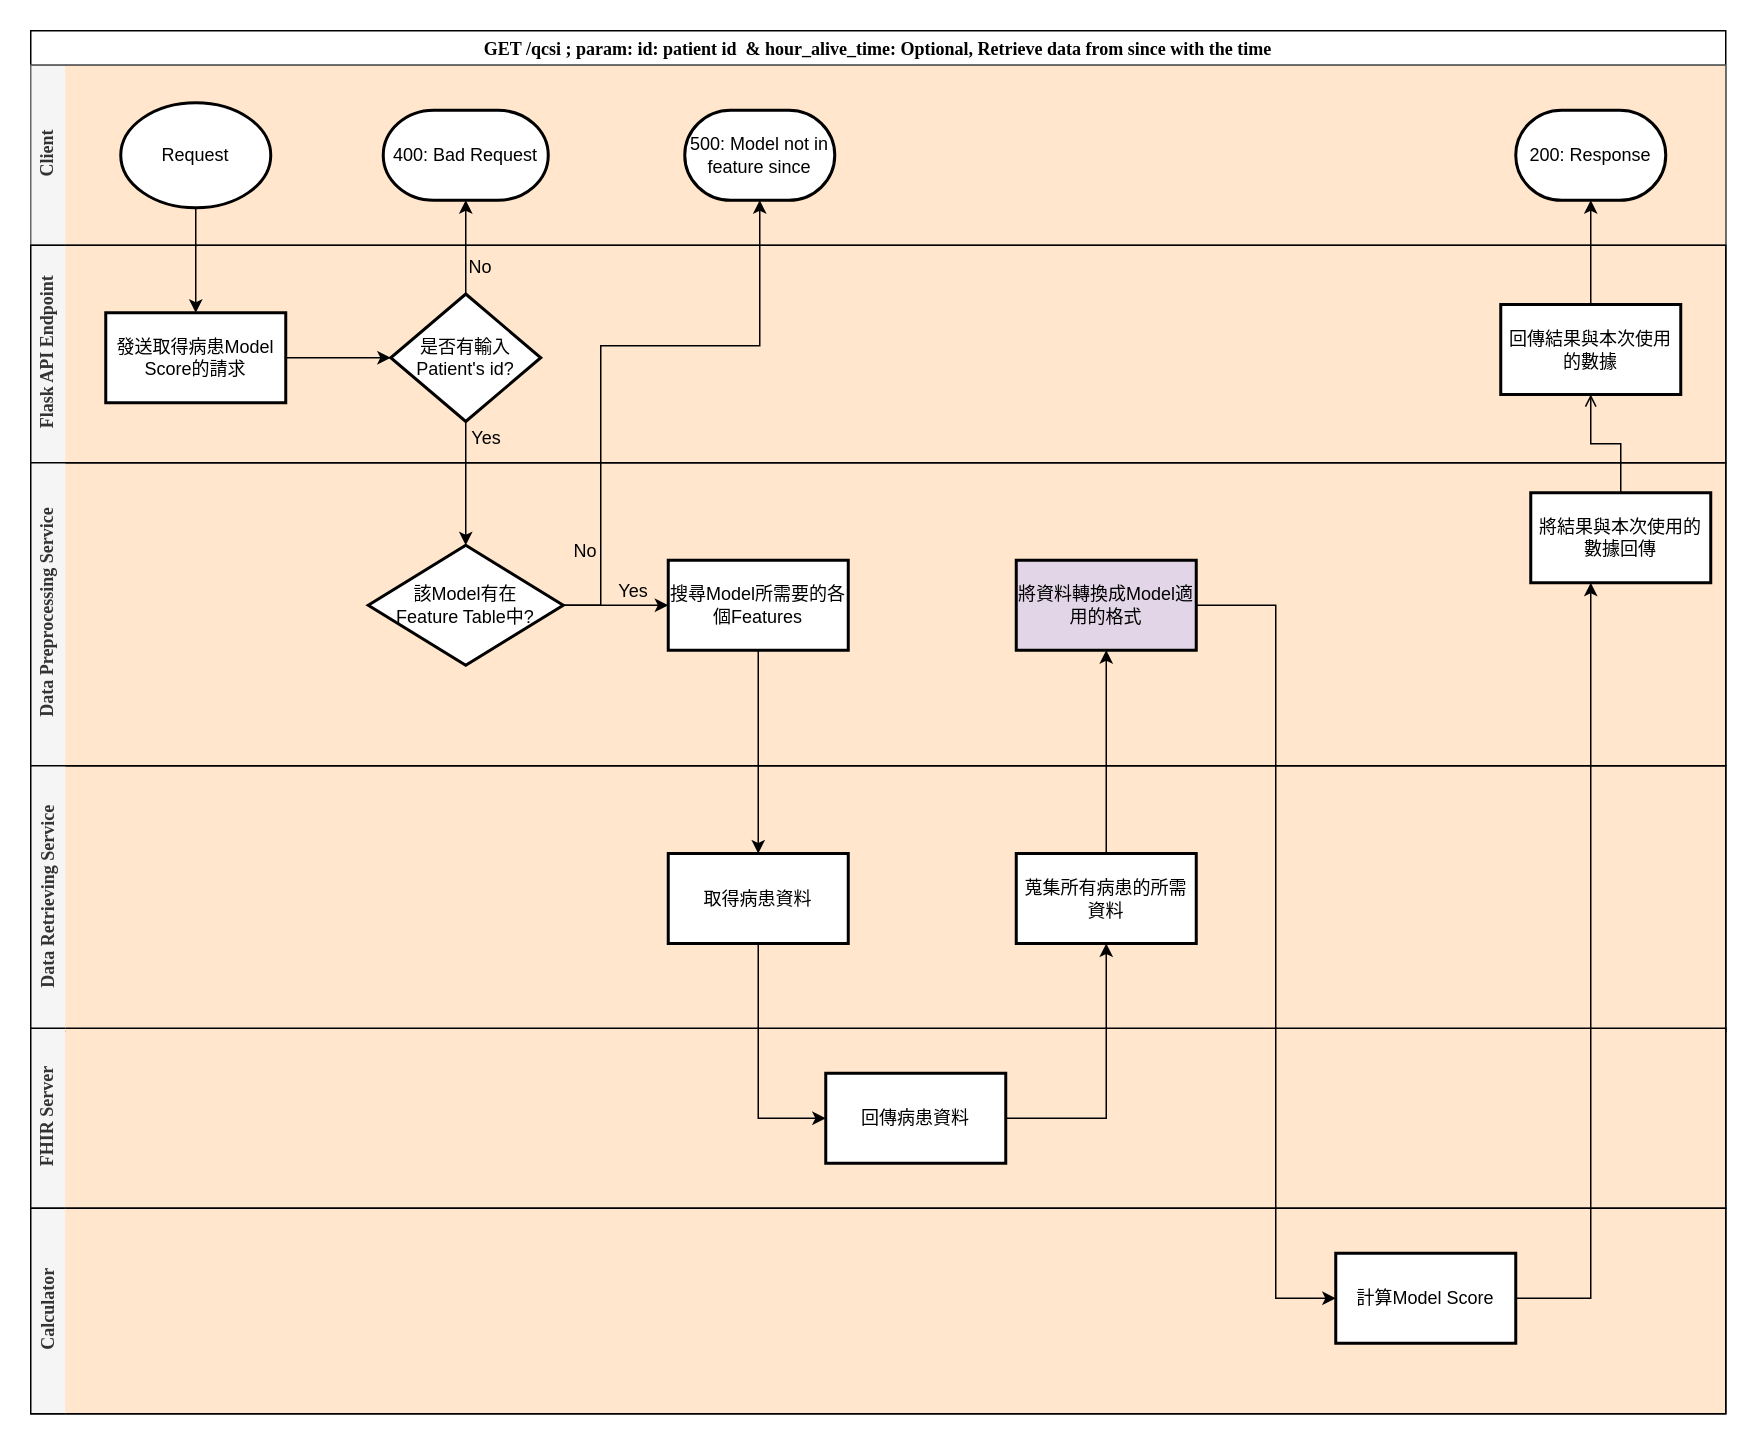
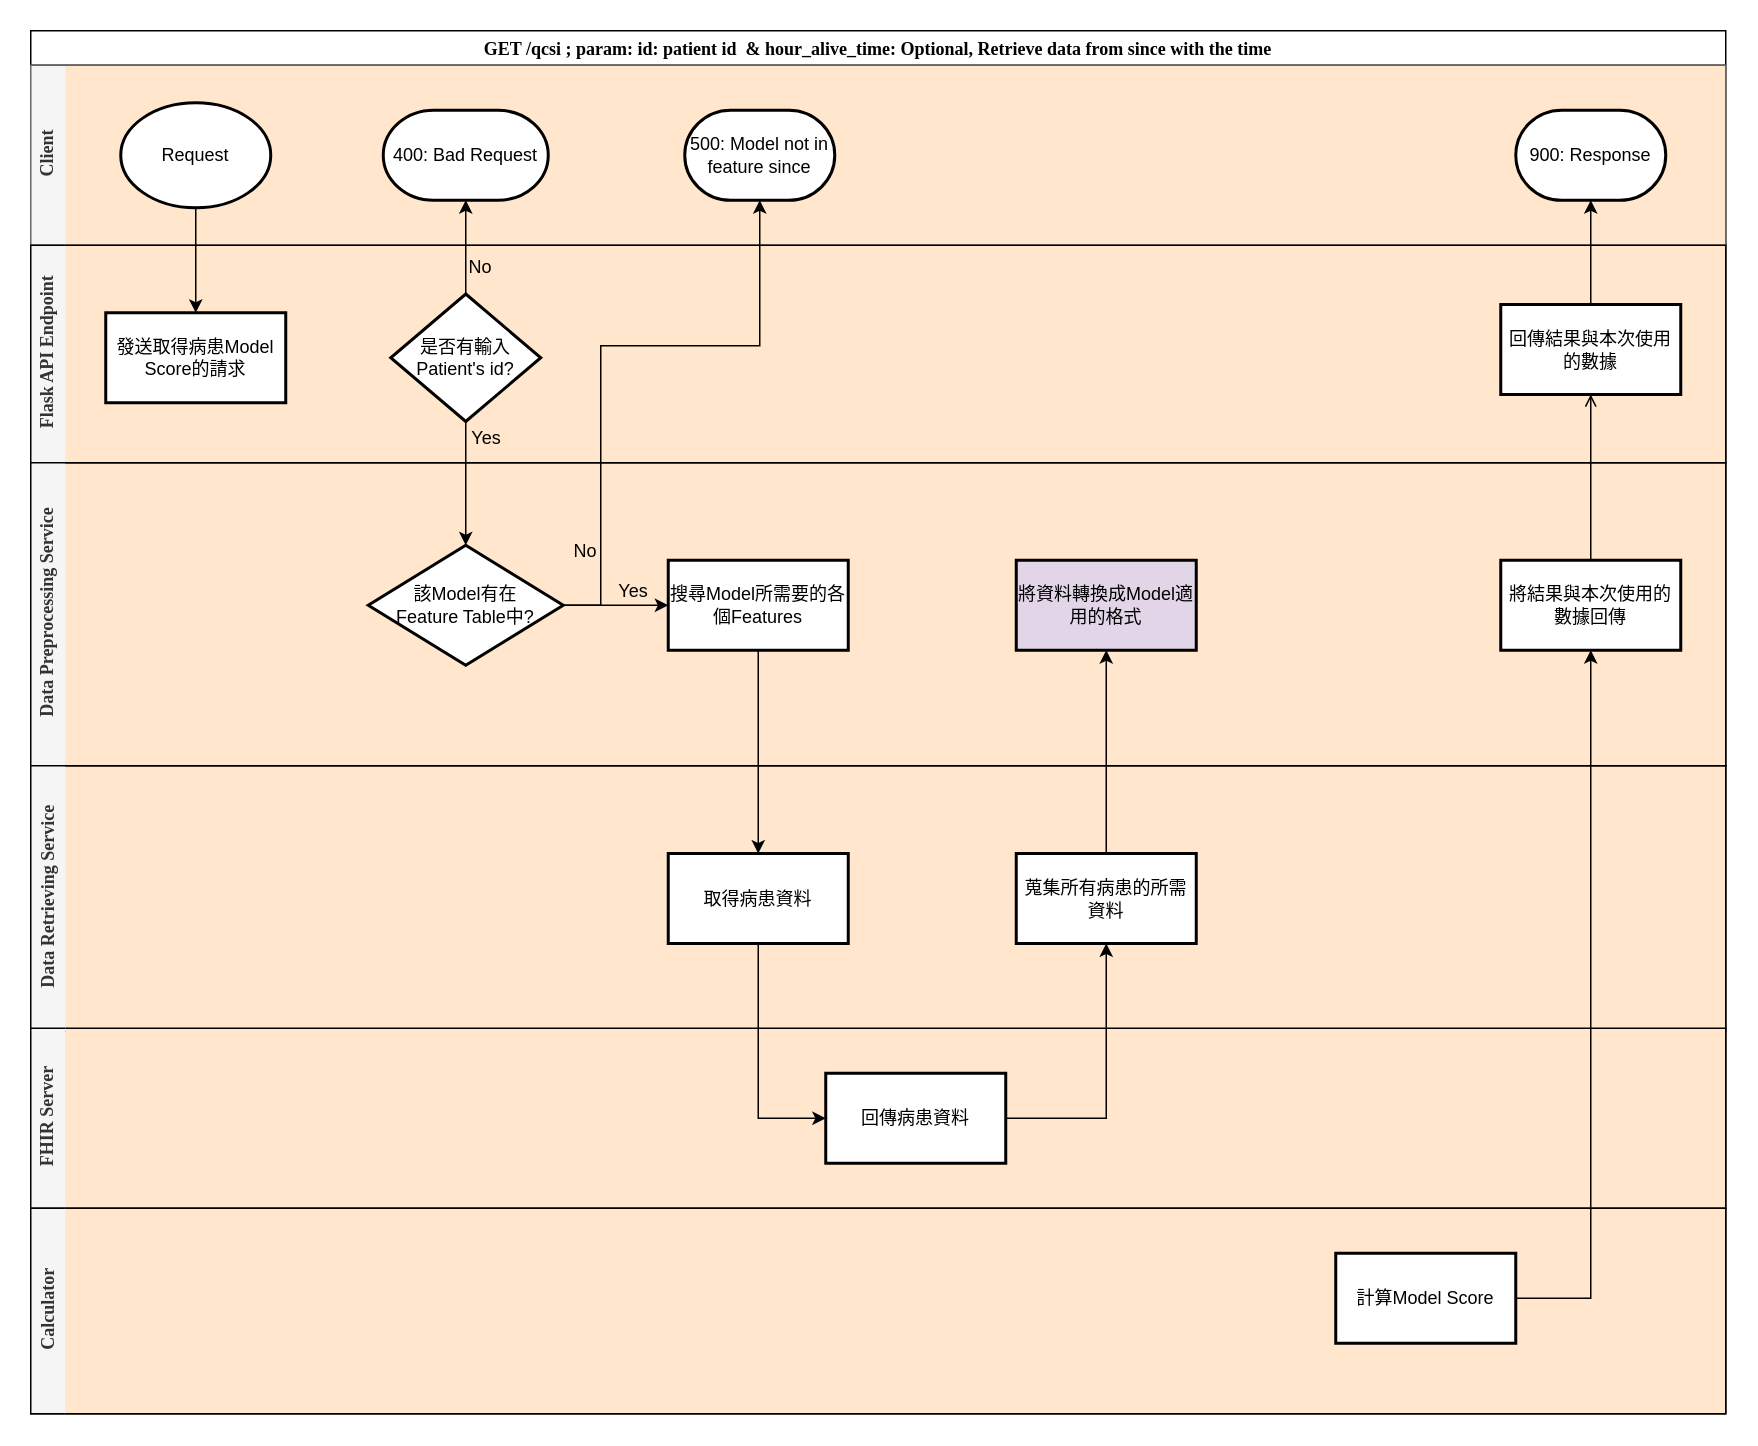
  <mxCell id="0" />
  <mxCell id="1" parent="0" />
  <mxCell id="2" value="GET /qcsi ; param: id: patient id  &amp; hour_alive_time: Optional, Retrieve data from since with the time" style="swimlane;swimlaneLine=1;glass=0;shadow=0;rounded=0;sketch=0;swimlaneFillColor=#FFE6CC;fontFamily=Verdana;" parent="1" vertex="1"><mxGeometry x="20" y="20" width="1130" height="922" as="geometry" /></mxCell>
  <mxCell id="3" value="&lt;font face=&quot;Verdana&quot;&gt;Client&lt;/font&gt;" style="swimlane;html=1;horizontal=0;swimlaneLine=0;fillColor=#f5f5f5;strokeColor=#666666;fontColor=#333333;startSize=23;" parent="2" vertex="1"><mxGeometry y="23" width="1130" height="120" as="geometry"><mxRectangle x="260" y="330" width="30" height="50" as="alternateBounds" /></mxGeometry></mxCell>
  <mxCell id="4" value="Request" style="strokeWidth=2;html=1;shape=mxgraph.flowchart.start_1;whiteSpace=wrap;" parent="3" vertex="1"><mxGeometry x="60" y="25" width="100" height="70" as="geometry" /></mxCell>
  <mxCell id="5" value="400: Bad Request" style="strokeWidth=2;html=1;shape=mxgraph.flowchart.terminator;whiteSpace=wrap;" parent="3" vertex="1"><mxGeometry x="235" y="30" width="110" height="60" as="geometry" /></mxCell>
  <mxCell id="6" value="500: Model not in feature since" style="strokeWidth=2;html=1;shape=mxgraph.flowchart.terminator;whiteSpace=wrap;" parent="3" vertex="1"><mxGeometry x="436" y="30" width="100" height="60" as="geometry" /></mxCell>
- <mxCell id="7" value="200: Response" style="strokeWidth=2;html=1;shape=mxgraph.flowchart.terminator;whiteSpace=wrap;" parent="3" vertex="1"><mxGeometry x="990" y="30" width="100" height="60" as="geometry" /></mxCell>
+ <mxCell id="7" value="900: Response" style="strokeWidth=2;html=1;shape=mxgraph.flowchart.terminator;whiteSpace=wrap;" parent="3" vertex="1"><mxGeometry x="990" y="30" width="100" height="60" as="geometry" /></mxCell>
  <mxCell id="8" value="&lt;font face=&quot;Verdana&quot;&gt;Flask API Endpoint&lt;/font&gt;" style="swimlane;html=1;horizontal=0;swimlaneLine=0;fillColor=#f5f5f5;fontColor=#333333;" parent="2" vertex="1"><mxGeometry y="143" width="1130" height="145" as="geometry"><mxRectangle x="260" y="330" width="30" height="50" as="alternateBounds" /></mxGeometry></mxCell>
- <mxCell id="9" value="" style="edgeStyle=orthogonalEdgeStyle;rounded=0;orthogonalLoop=1;jettySize=auto;html=1;" parent="8" source="10" target="11" edge="1"><mxGeometry relative="1" as="geometry" /></mxCell>
  <mxCell id="10" value="發送取得病患Model Score的請求" style="whiteSpace=wrap;html=1;strokeWidth=2;" parent="8" vertex="1"><mxGeometry x="50" y="45" width="120" height="60" as="geometry" /></mxCell>
  <mxCell id="11" value="是否有輸入Patient's id?" style="rhombus;whiteSpace=wrap;html=1;strokeWidth=2;" parent="8" vertex="1"><mxGeometry x="240" y="32.5" width="100" height="85" as="geometry" /></mxCell>
  <mxCell id="12" value="No" style="text;html=1;strokeColor=none;fillColor=none;align=center;verticalAlign=middle;whiteSpace=wrap;rounded=0;" parent="8" vertex="1"><mxGeometry x="270" width="60" height="30" as="geometry" /></mxCell>
  <mxCell id="13" value="回傳結果與本次使用的數據" style="whiteSpace=wrap;html=1;strokeWidth=2;" parent="8" vertex="1"><mxGeometry x="980" y="39.5" width="120" height="60" as="geometry" /></mxCell>
  <mxCell id="14" value="&lt;font face=&quot;Verdana&quot;&gt;Data Preprocessing Service&lt;/font&gt;" style="swimlane;html=1;horizontal=0;swimlaneLine=0;startSize=23;fillColor=#f5f5f5;fontColor=#333333;" parent="2" vertex="1"><mxGeometry y="288" width="1130" height="202" as="geometry"><mxRectangle x="260" y="330" width="30" height="50" as="alternateBounds" /></mxGeometry></mxCell>
  <mxCell id="15" value="Yes" style="text;html=1;strokeColor=none;fillColor=none;align=center;verticalAlign=middle;whiteSpace=wrap;rounded=0;" parent="14" vertex="1"><mxGeometry x="274" y="-31" width="60" height="30" as="geometry" /></mxCell>
  <mxCell id="16" style="edgeStyle=orthogonalEdgeStyle;rounded=0;orthogonalLoop=1;jettySize=auto;html=1;" parent="14" source="17" target="21" edge="1"><mxGeometry relative="1" as="geometry" /></mxCell>
  <mxCell id="17" value="該Model有在&lt;br&gt;Feature Table中?" style="rhombus;whiteSpace=wrap;html=1;strokeWidth=2;" parent="14" vertex="1"><mxGeometry x="225" y="55" width="130" height="80" as="geometry" /></mxCell>
  <mxCell id="18" value="No" style="text;html=1;strokeColor=none;fillColor=none;align=center;verticalAlign=middle;whiteSpace=wrap;rounded=0;" parent="14" vertex="1"><mxGeometry x="340" y="44" width="60" height="30" as="geometry" /></mxCell>
  <mxCell id="19" value="將資料轉換成Model適用的格式" style="whiteSpace=wrap;html=1;strokeWidth=2;fillColor=#e1d5e7;" parent="14" vertex="1"><mxGeometry x="657" y="65" width="120" height="60" as="geometry" /></mxCell>
- <mxCell id="20" value="將結果與本次使用的數據回傳" style="whiteSpace=wrap;html=1;strokeWidth=2;" parent="14" vertex="1"><mxGeometry x="1000" y="20" width="120" height="60" as="geometry" /></mxCell>
+ <mxCell id="20" value="將結果與本次使用的數據回傳" style="whiteSpace=wrap;html=1;strokeWidth=2;" parent="14" vertex="1"><mxGeometry x="980" y="65" width="120" height="60" as="geometry" /></mxCell>
  <mxCell id="21" value="搜尋Model所需要的各&lt;br&gt;個Features" style="whiteSpace=wrap;html=1;strokeWidth=2;" parent="14" vertex="1"><mxGeometry x="425" y="65" width="120" height="60" as="geometry" /></mxCell>
  <mxCell id="22" value="Yes" style="text;html=1;strokeColor=none;fillColor=none;align=center;verticalAlign=middle;whiteSpace=wrap;rounded=0;" parent="14" vertex="1"><mxGeometry x="372" y="71" width="60" height="30" as="geometry" /></mxCell>
  <mxCell id="23" value="&lt;font face=&quot;Verdana&quot;&gt;Data Retrieving Service&lt;/font&gt;" style="swimlane;html=1;horizontal=0;swimlaneLine=0;startSize=23;fillColor=#f5f5f5;fontColor=#333333;" parent="2" vertex="1"><mxGeometry y="490" width="1130" height="177" as="geometry"><mxRectangle x="260" y="330" width="30" height="50" as="alternateBounds" /></mxGeometry></mxCell>
  <mxCell id="24" value="取得病患資料" style="whiteSpace=wrap;html=1;strokeWidth=2;" parent="23" vertex="1"><mxGeometry x="425" y="58.5" width="120" height="60" as="geometry" /></mxCell>
  <mxCell id="25" value="蒐集所有病患的所需資料" style="whiteSpace=wrap;html=1;strokeWidth=2;" parent="23" vertex="1"><mxGeometry x="657" y="58.5" width="120" height="60" as="geometry" /></mxCell>
  <mxCell id="26" value="&lt;font face=&quot;Verdana&quot;&gt;FHIR Server&lt;/font&gt;" style="swimlane;html=1;horizontal=0;swimlaneLine=0;startSize=23;fillColor=#f5f5f5;fontColor=#333333;swimlaneFillColor=#FFE6CC;" parent="2" vertex="1"><mxGeometry y="665" width="1130" height="120" as="geometry"><mxRectangle x="260" y="330" width="30" height="50" as="alternateBounds" /></mxGeometry></mxCell>
  <mxCell id="27" value="回傳病患資料" style="whiteSpace=wrap;html=1;strokeWidth=2;" parent="26" vertex="1"><mxGeometry x="530" y="30" width="120" height="60" as="geometry" /></mxCell>
  <mxCell id="28" value="" style="edgeStyle=orthogonalEdgeStyle;rounded=0;orthogonalLoop=1;jettySize=auto;html=1;" parent="2" source="4" target="10" edge="1"><mxGeometry relative="1" as="geometry" /></mxCell>
  <mxCell id="29" style="edgeStyle=orthogonalEdgeStyle;rounded=0;orthogonalLoop=1;jettySize=auto;html=1;" parent="2" source="11" target="5" edge="1"><mxGeometry relative="1" as="geometry" /></mxCell>
  <mxCell id="30" style="edgeStyle=orthogonalEdgeStyle;rounded=0;orthogonalLoop=1;jettySize=auto;html=1;" parent="2" source="17" target="6" edge="1"><mxGeometry relative="1" as="geometry"><Array as="points"><mxPoint x="380" y="383" /><mxPoint x="380" y="210" /><mxPoint x="486" y="210" /></Array></mxGeometry></mxCell>
  <mxCell id="31" value="" style="edgeStyle=orthogonalEdgeStyle;rounded=0;orthogonalLoop=1;jettySize=auto;html=1;" parent="2" source="24" target="27" edge="1"><mxGeometry relative="1" as="geometry"><Array as="points"><mxPoint x="485" y="725" /></Array></mxGeometry></mxCell>
  <mxCell id="32" value="" style="edgeStyle=orthogonalEdgeStyle;rounded=0;orthogonalLoop=1;jettySize=auto;html=1;" parent="2" source="27" target="25" edge="1"><mxGeometry relative="1" as="geometry" /></mxCell>
  <mxCell id="33" value="" style="edgeStyle=orthogonalEdgeStyle;rounded=0;orthogonalLoop=1;jettySize=auto;html=1;" parent="2" source="25" target="19" edge="1"><mxGeometry relative="1" as="geometry" /></mxCell>
  <mxCell id="34" style="edgeStyle=orthogonalEdgeStyle;rounded=0;orthogonalLoop=1;jettySize=auto;html=1;" parent="2" source="11" target="17" edge="1"><mxGeometry relative="1" as="geometry" /></mxCell>
  <mxCell id="35" style="edgeStyle=orthogonalEdgeStyle;rounded=0;orthogonalLoop=1;jettySize=auto;html=1;" parent="2" source="21" target="24" edge="1"><mxGeometry relative="1" as="geometry" /></mxCell>
  <mxCell id="36" value="&lt;p&gt;&lt;font face=&quot;Verdana&quot;&gt;Calculator&lt;/font&gt;&lt;/p&gt;" style="swimlane;html=1;horizontal=0;swimlaneLine=0;startSize=23;fillColor=#f5f5f5;fontColor=#333333;swimlaneFillColor=#FFE6CC;" parent="2" vertex="1"><mxGeometry y="785" width="1130" height="137" as="geometry"><mxRectangle x="260" y="330" width="30" height="50" as="alternateBounds" /></mxGeometry></mxCell>
  <mxCell id="37" value="計算Model Score" style="whiteSpace=wrap;html=1;strokeWidth=2;" parent="36" vertex="1"><mxGeometry x="870" y="30" width="120" height="60" as="geometry" /></mxCell>
  <mxCell id="38" value="" style="edgeStyle=orthogonalEdgeStyle;rounded=0;orthogonalLoop=1;jettySize=auto;html=1;" parent="2" source="37" target="20" edge="1"><mxGeometry relative="1" as="geometry"><Array as="points"><mxPoint x="1040" y="845" /></Array></mxGeometry></mxCell>
- <mxCell id="39" value="" style="edgeStyle=orthogonalEdgeStyle;rounded=0;orthogonalLoop=1;jettySize=auto;html=1;" parent="2" source="19" target="37" edge="1"><mxGeometry relative="1" as="geometry"><Array as="points"><mxPoint x="830" y="383" /><mxPoint x="830" y="845" /></Array></mxGeometry></mxCell>
  <mxCell id="40" style="edgeStyle=orthogonalEdgeStyle;rounded=0;orthogonalLoop=1;jettySize=auto;html=1;entryX=0.5;entryY=1;entryDx=0;entryDy=0;entryPerimeter=0;" parent="2" source="13" target="7" edge="1"><mxGeometry relative="1" as="geometry" /></mxCell>
  <mxCell id="41" value="" style="edgeStyle=orthogonalEdgeStyle;rounded=0;orthogonalLoop=1;jettySize=auto;html=1;endArrow=open;" parent="2" source="20" target="13" edge="1"><mxGeometry relative="1" as="geometry" /></mxCell>
